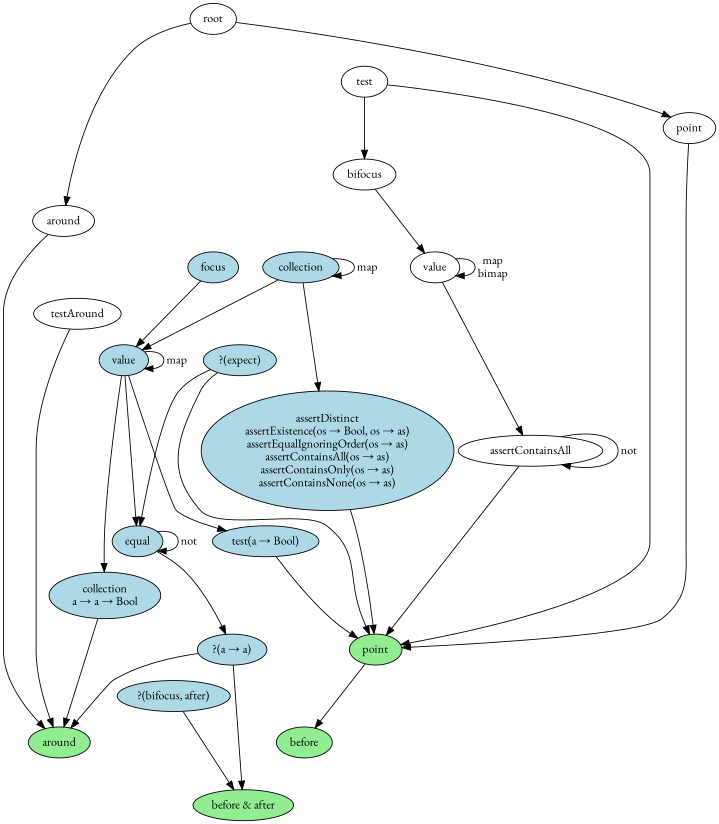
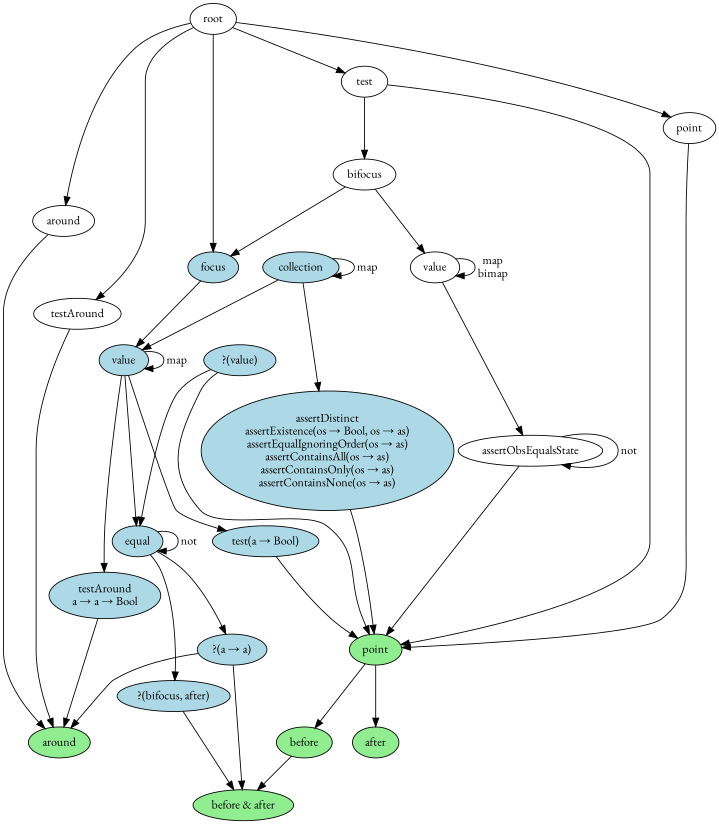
  digraph {
    fontname="EB Garamond"
    node [fillcolor=lightblue fontname="EB Garamond" style=filled]
    edge [fontname="EB Garamond"]
    n1 [fillcolor=lightgreen label="before & after"]
    point [fillcolor=lightgreen]
    around [fillcolor=lightgreen]
    before [fillcolor=lightgreen]
-   n6 [label="?(expect)"]
+   after [fillcolor=lightgreen]
+   n6 [label="?(value)"]
    n7 [label="?(bifocus, after)"]
    n8 [label="?(a → a)"]
    focus
    value
    collection
    equal
    n13 [label="test(a → Bool)"]
-   n14 [label="collection\na → a → Bool"]
+   n14 [label="testAround\na → a → Bool"]
    n15 [label="assertDistinct\nassertExistence(os → Bool, os → as)\nassertEqualIgnoringOrder(os → as)\nassertContainsAll(os → as)\nassertContainsOnly(os → as)\nassertContainsNone(os → as)"]
    n16 [label=point fillcolor="" style=""]
    n17 [label=test fillcolor="" style=""]
    bifocus [fillcolor="" style=""]
    root [fillcolor="" style=""]
    n20 [label=around fillcolor="" style=""]
    n21 [label=testAround fillcolor="" style=""]
    n22 [label=value fillcolor="" style=""]
-   n23 [label=assertContainsAll fillcolor="" style=""]
+   n23 [label=assertObsEqualsState fillcolor="" style=""]
    subgraph sub_1 {
      n1
      point
      around
      before
+     after
    }
    subgraph sub_2 {
      n1
      point
      around
      before
+     after
      n6
      n7
      n8
      focus
      value
      collection
      equal
      n13
      n14
      n15
    }
    point -> before
+   point -> after
+   before -> n1
    n6 -> point
    n6 -> equal
    n7 -> n1
    n8 -> n1
    n8 -> around
    focus -> value
    value -> value [label=" map"]
    value -> equal
    value -> n13
    value -> n14
    collection -> value
    collection -> collection [label=" map"]
    collection -> n15
+   equal -> n7
    equal -> n8
    equal -> equal [label=" not"]
    n13 -> point
    n14 -> around
    n15 -> point
    n16 -> point
    n17 -> point
    n17 -> bifocus
+   bifocus -> focus
    bifocus -> n22
+   root -> focus
    root -> n16
+   root -> n17
    root -> n20
+   root -> n21
    n20 -> around
    n21 -> around
    n22 -> n22 [label=" map\n bimap"]
    n22 -> n23
    n23 -> point
    n23 -> n23 [label=" not"]
  }
